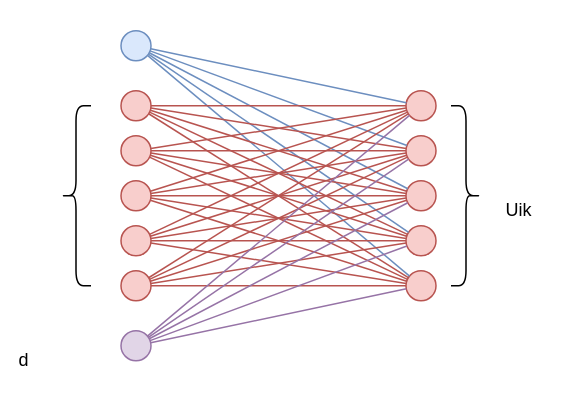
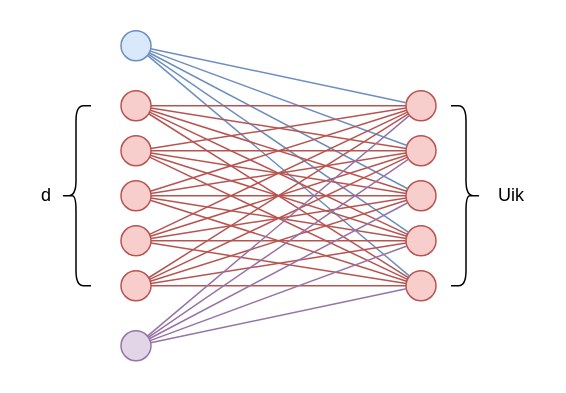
  <mxCell id="0" />
  <mxCell id="1" parent="0" />
  <mxCell id="2" value="" style="ellipse;whiteSpace=wrap;html=1;aspect=fixed;fillColor=#dae8fc;strokeColor=#6c8ebf;" vertex="1" parent="1"><mxGeometry x="80" y="20" width="20" height="20" as="geometry" /></mxCell>
  <mxCell id="3" value="" style="ellipse;whiteSpace=wrap;html=1;aspect=fixed;fillColor=#f8cecc;strokeColor=#b85450;" vertex="1" parent="1"><mxGeometry x="80" y="60" width="20" height="20" as="geometry" /></mxCell>
  <mxCell id="4" value="" style="ellipse;whiteSpace=wrap;html=1;aspect=fixed;fillColor=#f8cecc;strokeColor=#b85450;" vertex="1" parent="1"><mxGeometry x="80" y="90" width="20" height="20" as="geometry" /></mxCell>
  <mxCell id="5" value="" style="ellipse;whiteSpace=wrap;html=1;aspect=fixed;fillColor=#f8cecc;strokeColor=#b85450;" vertex="1" parent="1"><mxGeometry x="80" y="120" width="20" height="20" as="geometry" /></mxCell>
  <mxCell id="6" value="" style="ellipse;whiteSpace=wrap;html=1;aspect=fixed;fillColor=#f8cecc;strokeColor=#b85450;" vertex="1" parent="1"><mxGeometry x="80" y="150" width="20" height="20" as="geometry" /></mxCell>
  <mxCell id="7" value="" style="ellipse;whiteSpace=wrap;html=1;aspect=fixed;fillColor=#f8cecc;strokeColor=#b85450;" vertex="1" parent="1"><mxGeometry x="80" y="180" width="20" height="20" as="geometry" /></mxCell>
  <mxCell id="8" value="" style="ellipse;whiteSpace=wrap;html=1;aspect=fixed;fillColor=#e1d5e7;strokeColor=#9673a6;" vertex="1" parent="1"><mxGeometry x="80" y="220" width="20" height="20" as="geometry" /></mxCell>
  <mxCell id="9" value="" style="ellipse;whiteSpace=wrap;html=1;aspect=fixed;fillColor=#f8cecc;strokeColor=#b85450;" vertex="1" parent="1"><mxGeometry x="270" y="60" width="20" height="20" as="geometry" /></mxCell>
  <mxCell id="10" value="" style="ellipse;whiteSpace=wrap;html=1;aspect=fixed;fillColor=#f8cecc;strokeColor=#b85450;" vertex="1" parent="1"><mxGeometry x="270" y="90" width="20" height="20" as="geometry" /></mxCell>
  <mxCell id="11" value="" style="ellipse;whiteSpace=wrap;html=1;aspect=fixed;fillColor=#f8cecc;strokeColor=#b85450;" vertex="1" parent="1"><mxGeometry x="270" y="120" width="20" height="20" as="geometry" /></mxCell>
  <mxCell id="12" value="" style="ellipse;whiteSpace=wrap;html=1;aspect=fixed;fillColor=#f8cecc;strokeColor=#b85450;" vertex="1" parent="1"><mxGeometry x="270" y="150" width="20" height="20" as="geometry" /></mxCell>
  <mxCell id="13" value="" style="ellipse;whiteSpace=wrap;html=1;aspect=fixed;fillColor=#f8cecc;strokeColor=#b85450;" vertex="1" parent="1"><mxGeometry x="270" y="180" width="20" height="20" as="geometry" /></mxCell>
  <mxCell id="14" value="" style="endArrow=none;html=1;fillColor=#dae8fc;strokeColor=#6c8ebf;" edge="1" parent="1" source="2" target="9"><mxGeometry width="50" height="50" relative="1" as="geometry"><mxPoint x="150" y="270" as="sourcePoint" /><mxPoint x="200" y="220" as="targetPoint" /></mxGeometry></mxCell>
  <mxCell id="15" value="" style="endArrow=none;html=1;fillColor=#dae8fc;strokeColor=#6c8ebf;" edge="1" parent="1" source="2" target="10"><mxGeometry width="50" height="50" relative="1" as="geometry"><mxPoint x="109.795" y="42.013" as="sourcePoint" /><mxPoint x="280.215" y="77.94" as="targetPoint" /></mxGeometry></mxCell>
  <mxCell id="16" value="" style="endArrow=none;html=1;fillColor=#dae8fc;strokeColor=#6c8ebf;" edge="1" parent="1" source="2" target="11"><mxGeometry width="50" height="50" relative="1" as="geometry"><mxPoint x="90" y="30" as="sourcePoint" /><mxPoint x="290.215" y="87.94" as="targetPoint" /></mxGeometry></mxCell>
  <mxCell id="17" value="" style="endArrow=none;html=1;fillColor=#dae8fc;strokeColor=#6c8ebf;" edge="1" parent="1" source="2" target="12"><mxGeometry width="50" height="50" relative="1" as="geometry"><mxPoint x="129.795" y="62.013" as="sourcePoint" /><mxPoint x="300.215" y="97.94" as="targetPoint" /></mxGeometry></mxCell>
  <mxCell id="18" value="" style="endArrow=none;html=1;fillColor=#dae8fc;strokeColor=#6c8ebf;" edge="1" parent="1" source="2" target="13"><mxGeometry width="50" height="50" relative="1" as="geometry"><mxPoint x="90" y="30" as="sourcePoint" /><mxPoint x="310.215" y="107.94" as="targetPoint" /></mxGeometry></mxCell>
  <mxCell id="19" value="" style="endArrow=none;html=1;fillColor=#f8cecc;strokeColor=#b85450;" edge="1" parent="1" source="3" target="9"><mxGeometry width="50" height="50" relative="1" as="geometry"><mxPoint x="149.795" y="82.013" as="sourcePoint" /><mxPoint x="320.215" y="117.94" as="targetPoint" /></mxGeometry></mxCell>
  <mxCell id="20" value="" style="endArrow=none;html=1;fillColor=#f8cecc;strokeColor=#b85450;" edge="1" parent="1" source="3" target="10"><mxGeometry width="50" height="50" relative="1" as="geometry"><mxPoint x="159.795" y="92.013" as="sourcePoint" /><mxPoint x="330.215" y="127.94" as="targetPoint" /></mxGeometry></mxCell>
  <mxCell id="21" value="" style="endArrow=none;html=1;fillColor=#f8cecc;strokeColor=#b85450;" edge="1" parent="1" source="3" target="13"><mxGeometry width="50" height="50" relative="1" as="geometry"><mxPoint x="169.795" y="102.013" as="sourcePoint" /><mxPoint x="340.215" y="137.94" as="targetPoint" /></mxGeometry></mxCell>
  <mxCell id="22" value="" style="endArrow=none;html=1;fillColor=#f8cecc;strokeColor=#b85450;" edge="1" parent="1" source="3" target="11"><mxGeometry width="50" height="50" relative="1" as="geometry"><mxPoint x="130" y="100" as="sourcePoint" /><mxPoint x="350.215" y="147.94" as="targetPoint" /></mxGeometry></mxCell>
  <mxCell id="23" value="" style="endArrow=none;html=1;fillColor=#f8cecc;strokeColor=#b85450;" edge="1" parent="1" source="3" target="12"><mxGeometry width="50" height="50" relative="1" as="geometry"><mxPoint x="189.795" y="122.013" as="sourcePoint" /><mxPoint x="360.215" y="157.94" as="targetPoint" /></mxGeometry></mxCell>
  <mxCell id="24" value="" style="endArrow=none;html=1;fillColor=#f8cecc;strokeColor=#b85450;" edge="1" parent="1" source="4" target="13"><mxGeometry width="50" height="50" relative="1" as="geometry"><mxPoint x="108.461" y="85.33" as="sourcePoint" /><mxPoint x="281.545" y="194.66" as="targetPoint" /></mxGeometry></mxCell>
  <mxCell id="25" value="" style="endArrow=none;html=1;fillColor=#f8cecc;strokeColor=#b85450;" edge="1" parent="1" source="4" target="12"><mxGeometry width="50" height="50" relative="1" as="geometry"><mxPoint x="118.461" y="95.33" as="sourcePoint" /><mxPoint x="291.545" y="204.66" as="targetPoint" /></mxGeometry></mxCell>
  <mxCell id="26" value="" style="endArrow=none;html=1;fillColor=#f8cecc;strokeColor=#b85450;" edge="1" parent="1" source="4" target="11"><mxGeometry width="50" height="50" relative="1" as="geometry"><mxPoint x="128.461" y="105.33" as="sourcePoint" /><mxPoint x="301.545" y="214.66" as="targetPoint" /></mxGeometry></mxCell>
  <mxCell id="27" value="" style="endArrow=none;html=1;fillColor=#f8cecc;strokeColor=#b85450;" edge="1" parent="1" source="4" target="10"><mxGeometry width="50" height="50" relative="1" as="geometry"><mxPoint x="138.461" y="115.33" as="sourcePoint" /><mxPoint x="312" y="105" as="targetPoint" /></mxGeometry></mxCell>
  <mxCell id="28" value="" style="endArrow=none;html=1;fillColor=#f8cecc;strokeColor=#b85450;" edge="1" parent="1" source="4" target="9"><mxGeometry width="50" height="50" relative="1" as="geometry"><mxPoint x="148.461" y="125.33" as="sourcePoint" /><mxPoint x="321.545" y="234.66" as="targetPoint" /></mxGeometry></mxCell>
  <mxCell id="29" value="" style="endArrow=none;html=1;fillColor=#f8cecc;strokeColor=#b85450;" edge="1" parent="1" source="5" target="13"><mxGeometry width="50" height="50" relative="1" as="geometry"><mxPoint x="109.037" y="114.281" as="sourcePoint" /><mxPoint x="280.963" y="195.719" as="targetPoint" /></mxGeometry></mxCell>
  <mxCell id="30" value="" style="endArrow=none;html=1;fillColor=#f8cecc;strokeColor=#b85450;" edge="1" parent="1" source="5" target="12"><mxGeometry width="50" height="50" relative="1" as="geometry"><mxPoint x="119.037" y="124.281" as="sourcePoint" /><mxPoint x="290.963" y="205.719" as="targetPoint" /></mxGeometry></mxCell>
  <mxCell id="31" value="" style="endArrow=none;html=1;fillColor=#f8cecc;strokeColor=#b85450;" edge="1" parent="1" source="5" target="11"><mxGeometry width="50" height="50" relative="1" as="geometry"><mxPoint x="129.037" y="134.281" as="sourcePoint" /><mxPoint x="300.963" y="215.719" as="targetPoint" /></mxGeometry></mxCell>
  <mxCell id="32" value="" style="endArrow=none;html=1;fillColor=#f8cecc;strokeColor=#b85450;" edge="1" parent="1" source="5" target="10"><mxGeometry width="50" height="50" relative="1" as="geometry"><mxPoint x="139.037" y="144.281" as="sourcePoint" /><mxPoint x="310.963" y="225.719" as="targetPoint" /></mxGeometry></mxCell>
  <mxCell id="33" value="" style="endArrow=none;html=1;fillColor=#f8cecc;strokeColor=#b85450;" edge="1" parent="1" source="5" target="9"><mxGeometry width="50" height="50" relative="1" as="geometry"><mxPoint x="149.037" y="154.281" as="sourcePoint" /><mxPoint x="321" y="190" as="targetPoint" /></mxGeometry></mxCell>
  <mxCell id="34" value="" style="endArrow=none;html=1;fillColor=#f8cecc;strokeColor=#b85450;" edge="1" parent="1" source="6" target="13"><mxGeometry width="50" height="50" relative="1" as="geometry"><mxPoint x="109.538" y="143.003" as="sourcePoint" /><mxPoint x="280.464" y="196.989" as="targetPoint" /></mxGeometry></mxCell>
  <mxCell id="35" value="" style="endArrow=none;html=1;fillColor=#f8cecc;strokeColor=#b85450;" edge="1" parent="1" source="6" target="12"><mxGeometry width="50" height="50" relative="1" as="geometry"><mxPoint x="119.538" y="153.003" as="sourcePoint" /><mxPoint x="290.464" y="206.989" as="targetPoint" /></mxGeometry></mxCell>
  <mxCell id="36" value="" style="endArrow=none;html=1;fillColor=#f8cecc;strokeColor=#b85450;" edge="1" parent="1" source="6" target="11"><mxGeometry width="50" height="50" relative="1" as="geometry"><mxPoint x="129.538" y="163.003" as="sourcePoint" /><mxPoint x="300.464" y="216.989" as="targetPoint" /></mxGeometry></mxCell>
  <mxCell id="37" value="" style="endArrow=none;html=1;fillColor=#f8cecc;strokeColor=#b85450;" edge="1" parent="1" source="6" target="10"><mxGeometry width="50" height="50" relative="1" as="geometry"><mxPoint x="139.538" y="173.003" as="sourcePoint" /><mxPoint x="310.464" y="226.989" as="targetPoint" /></mxGeometry></mxCell>
  <mxCell id="38" value="" style="endArrow=none;html=1;fillColor=#f8cecc;strokeColor=#b85450;" edge="1" parent="1" source="6" target="9"><mxGeometry width="50" height="50" relative="1" as="geometry"><mxPoint x="149.538" y="183.003" as="sourcePoint" /><mxPoint x="320.464" y="236.989" as="targetPoint" /></mxGeometry></mxCell>
  <mxCell id="39" value="" style="endArrow=none;html=1;fillColor=#f8cecc;strokeColor=#b85450;" edge="1" parent="1" source="7" target="13"><mxGeometry width="50" height="50" relative="1" as="geometry"><mxPoint x="109.88" y="171.542" as="sourcePoint" /><mxPoint x="280.122" y="198.44" as="targetPoint" /></mxGeometry></mxCell>
  <mxCell id="40" value="" style="endArrow=none;html=1;fillColor=#f8cecc;strokeColor=#b85450;" edge="1" parent="1" source="7" target="12"><mxGeometry width="50" height="50" relative="1" as="geometry"><mxPoint x="119.88" y="181.542" as="sourcePoint" /><mxPoint x="290.122" y="208.44" as="targetPoint" /></mxGeometry></mxCell>
  <mxCell id="41" value="" style="endArrow=none;html=1;fillColor=#f8cecc;strokeColor=#b85450;" edge="1" parent="1" source="7" target="11"><mxGeometry width="50" height="50" relative="1" as="geometry"><mxPoint x="129.88" y="191.542" as="sourcePoint" /><mxPoint x="300.122" y="218.44" as="targetPoint" /></mxGeometry></mxCell>
  <mxCell id="42" value="" style="endArrow=none;html=1;fillColor=#f8cecc;strokeColor=#b85450;" edge="1" parent="1" source="7" target="9"><mxGeometry width="50" height="50" relative="1" as="geometry"><mxPoint x="139.88" y="201.542" as="sourcePoint" /><mxPoint x="310.122" y="228.44" as="targetPoint" /></mxGeometry></mxCell>
  <mxCell id="43" value="" style="endArrow=none;html=1;fillColor=#f8cecc;strokeColor=#b85450;" edge="1" parent="1" source="7" target="10"><mxGeometry width="50" height="50" relative="1" as="geometry"><mxPoint x="149.88" y="211.542" as="sourcePoint" /><mxPoint x="320.122" y="238.44" as="targetPoint" /></mxGeometry></mxCell>
  <mxCell id="44" value="" style="endArrow=none;html=1;fillColor=#e1d5e7;strokeColor=#9673a6;" edge="1" parent="1" source="8" target="13"><mxGeometry width="50" height="50" relative="1" as="geometry"><mxPoint x="110" y="200" as="sourcePoint" /><mxPoint x="280" y="200" as="targetPoint" /></mxGeometry></mxCell>
  <mxCell id="45" value="" style="endArrow=none;html=1;fillColor=#e1d5e7;strokeColor=#9673a6;" edge="1" parent="1" source="8" target="12"><mxGeometry width="50" height="50" relative="1" as="geometry"><mxPoint x="120" y="210" as="sourcePoint" /><mxPoint x="290" y="210" as="targetPoint" /></mxGeometry></mxCell>
  <mxCell id="46" value="" style="endArrow=none;html=1;fillColor=#e1d5e7;strokeColor=#9673a6;" edge="1" parent="1" source="8" target="11"><mxGeometry width="50" height="50" relative="1" as="geometry"><mxPoint x="130" y="220" as="sourcePoint" /><mxPoint x="300" y="220" as="targetPoint" /></mxGeometry></mxCell>
  <mxCell id="47" value="" style="endArrow=none;html=1;fillColor=#e1d5e7;strokeColor=#9673a6;" edge="1" parent="1" source="8" target="10"><mxGeometry width="50" height="50" relative="1" as="geometry"><mxPoint x="140" y="230" as="sourcePoint" /><mxPoint x="310" y="230" as="targetPoint" /></mxGeometry></mxCell>
  <mxCell id="48" value="" style="endArrow=none;html=1;fillColor=#e1d5e7;strokeColor=#9673a6;" edge="1" parent="1" source="8" target="9"><mxGeometry width="50" height="50" relative="1" as="geometry"><mxPoint x="150" y="240" as="sourcePoint" /><mxPoint x="320" y="240" as="targetPoint" /></mxGeometry></mxCell>
  <mxCell id="49" value="" style="shape=curlyBracket;whiteSpace=wrap;html=1;rounded=1;" vertex="1" parent="1"><mxGeometry x="40" y="70" width="20" height="120" as="geometry" /></mxCell>
- <mxCell id="50" value="d" style="text;html=1;align=center;verticalAlign=middle;resizable=0;points=[];autosize=1;strokeColor=none;" vertex="1" parent="1"><mxGeometry x="5" y="230" width="20" height="20" as="geometry" /></mxCell>
+ <mxCell id="50" value="d" style="text;html=1;align=center;verticalAlign=middle;resizable=0;points=[];autosize=1;strokeColor=none;" vertex="1" parent="1"><mxGeometry x="20" y="120" width="20" height="20" as="geometry" /></mxCell>
  <mxCell id="51" value="" style="shape=curlyBracket;whiteSpace=wrap;html=1;rounded=1;flipH=1;" vertex="1" parent="1"><mxGeometry x="300" y="70" width="20" height="120" as="geometry" /></mxCell>
- <mxCell id="52" value="Uik" style="text;html=1;align=center;verticalAlign=middle;resizable=0;points=[];autosize=1;strokeColor=none;" vertex="1" parent="1"><mxGeometry x="330" y="130" width="30" height="20" as="geometry" /></mxCell>
+ <mxCell id="52" value="Uik" style="text;html=1;align=center;verticalAlign=middle;resizable=0;points=[];autosize=1;strokeColor=none;" vertex="1" parent="1"><mxGeometry x="325" y="120" width="30" height="20" as="geometry" /></mxCell>
